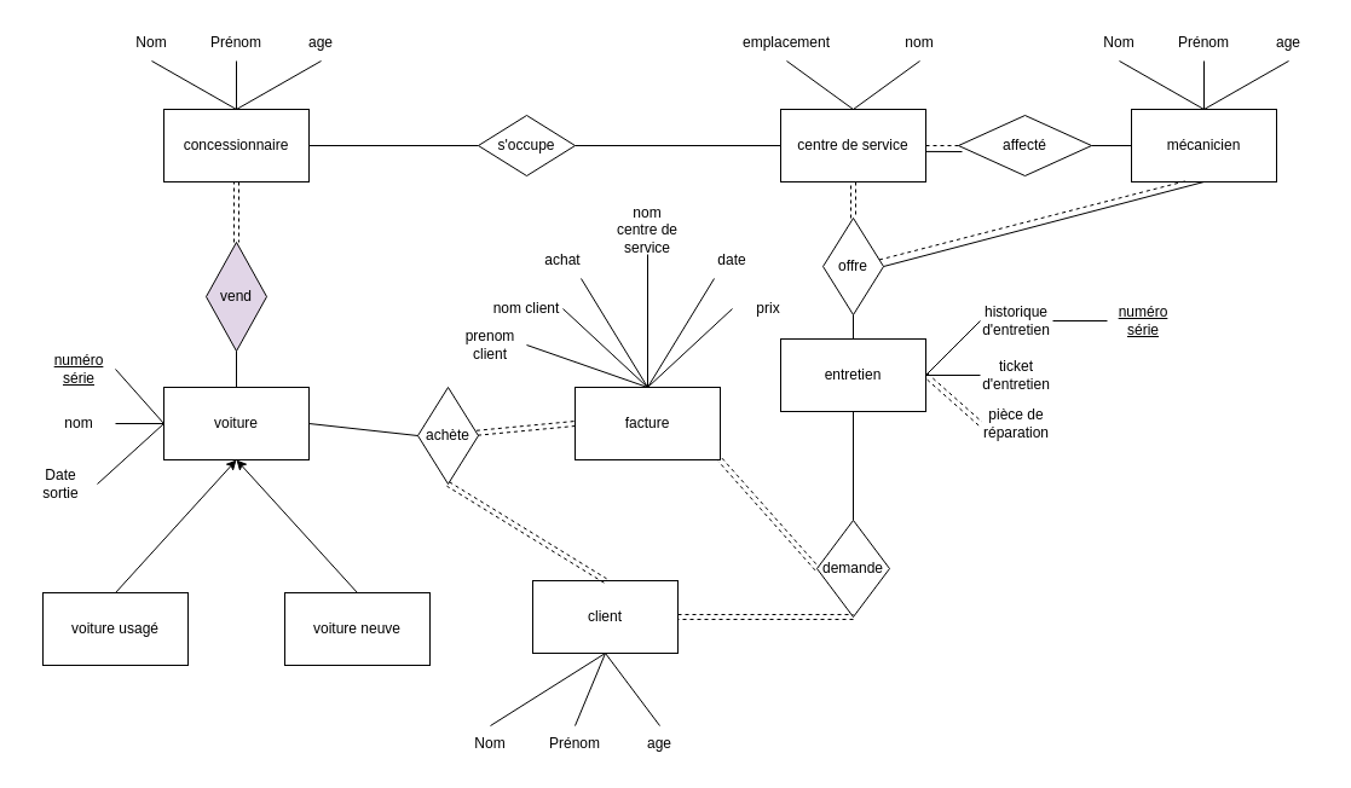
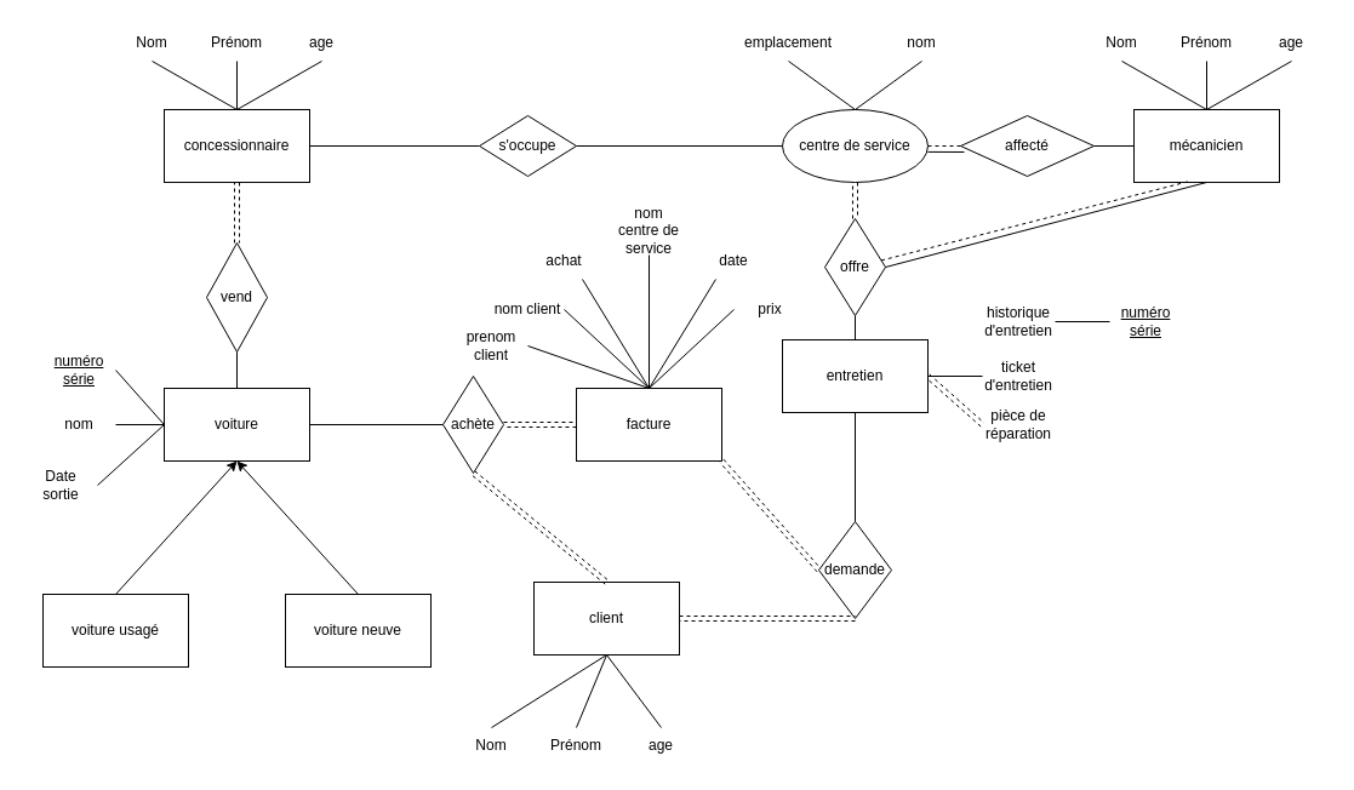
  <mxCell id="0" />
  <mxCell id="1" parent="0" />
  <mxCell id="2" value="concessionnaire" style="rounded=0;whiteSpace=wrap;html=1;" vertex="1" parent="1"><mxGeometry x="135" width="120" height="60" as="geometry" y="90" /></mxCell>
  <mxCell id="3" value="voiture neuve" style="rounded=0;whiteSpace=wrap;html=1;" vertex="1" parent="1"><mxGeometry x="235" y="490" width="120" height="60" as="geometry" /></mxCell>
  <mxCell id="4" value="voiture usagé" style="rounded=0;whiteSpace=wrap;html=1;" vertex="1" parent="1"><mxGeometry x="35" y="490" width="120" height="60" as="geometry" /></mxCell>
  <mxCell id="5" value="client" style="rounded=0;whiteSpace=wrap;html=1;" vertex="1" parent="1"><mxGeometry x="440" y="480" width="120" height="60" as="geometry" /></mxCell>
- <mxCell id="6" value="centre de service" style="rounded=0;whiteSpace=wrap;html=1;" vertex="1" parent="1"><mxGeometry x="645" width="120" height="60" as="geometry" y="90" /></mxCell>
+ <mxCell id="6" value="centre de service" style="ellipse;whiteSpace=wrap;html=1;" vertex="1" parent="1"><mxGeometry x="645" width="120" height="60" as="geometry" y="90" /></mxCell>
  <mxCell id="7" value="mécanicien" style="rounded=0;whiteSpace=wrap;html=1;" vertex="1" parent="1"><mxGeometry x="935" width="120" height="60" as="geometry" y="90" /></mxCell>
- <mxCell id="8" value="vend" style="rhombus;whiteSpace=wrap;html=1;fillColor=#e1d5e7;" vertex="1" parent="1"><mxGeometry x="170" y="200" width="50" height="90" as="geometry" /></mxCell>
+ <mxCell id="8" value="vend" style="rhombus;whiteSpace=wrap;html=1;" vertex="1" parent="1"><mxGeometry x="170" y="200" width="50" height="90" as="geometry" /></mxCell>
  <mxCell id="9" value="" style="endArrow=none;dashed=1;html=1;rounded=0;entryX=0.5;entryY=1;entryDx=0;entryDy=0;exitX=0.5;exitY=0;exitDx=0;exitDy=0;shape=link;" edge="1" parent="1" source="8" target="2"><mxGeometry width="50" height="50" relative="1" as="geometry"><mxPoint x="465" y="330" as="sourcePoint" /><mxPoint x="515" y="280" as="targetPoint" /></mxGeometry></mxCell>
  <mxCell id="10" value="s'occupe" style="rhombus;whiteSpace=wrap;html=1;" vertex="1" parent="1"><mxGeometry x="395" y="95" width="80" height="50" as="geometry" /></mxCell>
  <mxCell id="11" value="" style="endArrow=none;html=1;rounded=0;entryX=0;entryY=0.5;entryDx=0;entryDy=0;exitX=1;exitY=0.5;exitDx=0;exitDy=0;" edge="1" parent="1" source="2" target="10"><mxGeometry width="50" height="50" relative="1" as="geometry"><mxPoint x="465" y="330" as="sourcePoint" /><mxPoint x="515" y="280" as="targetPoint" /></mxGeometry></mxCell>
  <mxCell id="12" value="" style="endArrow=none;html=1;rounded=0;exitX=1;exitY=0.5;exitDx=0;exitDy=0;entryX=0;entryY=0.5;entryDx=0;entryDy=0;" edge="1" parent="1" source="10" target="6"><mxGeometry width="50" height="50" relative="1" as="geometry"><mxPoint x="465" y="330" as="sourcePoint" /><mxPoint x="515" y="280" as="targetPoint" /></mxGeometry></mxCell>
  <mxCell id="13" value="pièce de réparation" style="text;html=1;strokeColor=none;fillColor=none;align=center;verticalAlign=middle;whiteSpace=wrap;rounded=0;" vertex="1" parent="1"><mxGeometry x="810" y="335" width="60" height="30" as="geometry" /></mxCell>
  <mxCell id="14" value="voiture" style="rounded=0;whiteSpace=wrap;html=1;" vertex="1" parent="1"><mxGeometry x="135" y="320" width="120" height="60" as="geometry" /></mxCell>
  <mxCell id="15" value="" style="endArrow=classic;html=1;rounded=0;exitX=0.5;exitY=0;exitDx=0;exitDy=0;entryX=0.5;entryY=1;entryDx=0;entryDy=0;" edge="1" parent="1" source="4" target="14"><mxGeometry width="50" height="50" relative="1" as="geometry"><mxPoint x="505" y="430" as="sourcePoint" /><mxPoint x="555" y="380" as="targetPoint" /></mxGeometry></mxCell>
  <mxCell id="16" value="" style="endArrow=classic;html=1;rounded=0;exitX=0.5;exitY=0;exitDx=0;exitDy=0;entryX=0.5;entryY=1;entryDx=0;entryDy=0;" edge="1" parent="1" source="3" target="14"><mxGeometry width="50" height="50" relative="1" as="geometry"><mxPoint x="505" y="430" as="sourcePoint" /><mxPoint x="555" y="380" as="targetPoint" /></mxGeometry></mxCell>
  <mxCell id="17" value="" style="endArrow=none;html=1;rounded=0;exitX=0.5;exitY=0;exitDx=0;exitDy=0;entryX=0.5;entryY=1;entryDx=0;entryDy=0;" edge="1" parent="1" source="14" target="8"><mxGeometry width="50" height="50" relative="1" as="geometry"><mxPoint x="505" y="430" as="sourcePoint" /><mxPoint x="555" y="380" as="targetPoint" /></mxGeometry></mxCell>
- <mxCell id="18" value="achète" style="rhombus;whiteSpace=wrap;html=1;" vertex="1" parent="1"><mxGeometry x="345" y="320" width="50" height="80" as="geometry" /></mxCell>
+ <mxCell id="18" value="achète" style="rhombus;whiteSpace=wrap;html=1;" vertex="1" parent="1"><mxGeometry x="365" y="310" width="50" height="80" as="geometry" /></mxCell>
  <mxCell id="19" value="" style="endArrow=none;dashed=1;html=1;rounded=0;exitX=0.5;exitY=1;exitDx=0;exitDy=0;entryX=0.5;entryY=0;entryDx=0;entryDy=0;shape=link;" edge="1" parent="1" source="18" target="5"><mxGeometry width="50" height="50" relative="1" as="geometry"><mxPoint x="505" y="620" as="sourcePoint" /><mxPoint x="555" y="570" as="targetPoint" /></mxGeometry></mxCell>
  <mxCell id="20" value="" style="endArrow=none;html=1;rounded=0;exitX=1;exitY=0.5;exitDx=0;exitDy=0;entryX=0;entryY=0.5;entryDx=0;entryDy=0;" edge="1" parent="1" source="14" target="18"><mxGeometry width="50" height="50" relative="1" as="geometry"><mxPoint x="505" y="620" as="sourcePoint" /><mxPoint x="555" y="570" as="targetPoint" /></mxGeometry></mxCell>
  <mxCell id="21" value="offre" style="rhombus;whiteSpace=wrap;html=1;" vertex="1" parent="1"><mxGeometry x="680" y="180" width="50" height="80" as="geometry" /></mxCell>
  <mxCell id="22" value="" style="endArrow=none;dashed=1;html=1;rounded=0;entryX=0;entryY=0.5;entryDx=0;entryDy=0;shape=link;" edge="1" parent="1" source="18" target="44"><mxGeometry width="50" height="50" relative="1" as="geometry"><mxPoint x="505" y="620" as="sourcePoint" /><mxPoint x="465" y="415" as="targetPoint" /></mxGeometry></mxCell>
  <mxCell id="23" value="demande" style="rhombus;whiteSpace=wrap;html=1;" vertex="1" parent="1"><mxGeometry x="675" y="430" width="60" height="80" as="geometry" /></mxCell>
  <mxCell id="24" value="" style="endArrow=none;html=1;rounded=0;entryX=0.5;entryY=1;entryDx=0;entryDy=0;" edge="1" parent="1" source="78" target="21"><mxGeometry width="50" height="50" relative="1" as="geometry"><mxPoint x="505" y="320" as="sourcePoint" /><mxPoint x="555" y="270" as="targetPoint" /></mxGeometry></mxCell>
  <mxCell id="25" value="historique d'entretien" style="text;html=1;strokeColor=none;fillColor=none;align=center;verticalAlign=middle;whiteSpace=wrap;rounded=0;" vertex="1" parent="1"><mxGeometry x="810" y="250" width="60" height="30" as="geometry" /></mxCell>
  <mxCell id="26" value="ticket d'entretien" style="text;html=1;strokeColor=none;fillColor=none;align=center;verticalAlign=middle;whiteSpace=wrap;rounded=0;" vertex="1" parent="1"><mxGeometry x="810" y="295" width="60" height="30" as="geometry" /></mxCell>
  <mxCell id="27" value="affecté" style="rhombus;whiteSpace=wrap;html=1;" vertex="1" parent="1"><mxGeometry x="792" y="95" width="110" height="50" as="geometry" /></mxCell>
  <mxCell id="28" value="" style="endArrow=none;html=1;rounded=0;exitX=1;exitY=0.582;exitDx=0;exitDy=0;exitPerimeter=0;" edge="1" parent="1" source="6"><mxGeometry width="50" height="50" relative="1" as="geometry"><mxPoint x="755" y="150" as="sourcePoint" /><mxPoint x="795" y="125" as="targetPoint" /></mxGeometry></mxCell>
  <mxCell id="29" value="" style="endArrow=none;dashed=1;html=1;rounded=0;entryX=0;entryY=0.5;entryDx=0;entryDy=0;exitX=1;exitY=0.5;exitDx=0;exitDy=0;" edge="1" parent="1" source="6" target="27"><mxGeometry width="50" height="50" relative="1" as="geometry"><mxPoint x="505" y="310" as="sourcePoint" /><mxPoint x="555" y="260" as="targetPoint" /></mxGeometry></mxCell>
  <mxCell id="30" value="" style="endArrow=none;html=1;rounded=0;entryX=0;entryY=0.5;entryDx=0;entryDy=0;exitX=1;exitY=0.5;exitDx=0;exitDy=0;" edge="1" parent="1" source="27" target="7"><mxGeometry width="50" height="50" relative="1" as="geometry"><mxPoint x="485" y="300" as="sourcePoint" /><mxPoint x="915" y="180" as="targetPoint" /></mxGeometry></mxCell>
  <mxCell id="31" value="" style="endArrow=none;html=1;rounded=0;entryX=0.5;entryY=1;entryDx=0;entryDy=0;exitX=1;exitY=0.5;exitDx=0;exitDy=0;" edge="1" parent="1" source="21" target="7"><mxGeometry width="50" height="50" relative="1" as="geometry"><mxPoint x="485" y="300" as="sourcePoint" /><mxPoint x="535" y="250" as="targetPoint" /></mxGeometry></mxCell>
  <mxCell id="32" value="" style="endArrow=none;dashed=1;html=1;rounded=0;entryX=0.385;entryY=0.983;entryDx=0;entryDy=0;entryPerimeter=0;" edge="1" parent="1" source="21" target="7"><mxGeometry width="50" height="50" relative="1" as="geometry"><mxPoint x="895" y="300" as="sourcePoint" /><mxPoint x="945" y="250" as="targetPoint" /></mxGeometry></mxCell>
  <mxCell id="33" value="" style="endArrow=none;html=1;rounded=0;exitX=0.5;exitY=0;exitDx=0;exitDy=0;entryX=0.5;entryY=1;entryDx=0;entryDy=0;" edge="1" parent="1" source="23" target="78"><mxGeometry width="50" height="50" relative="1" as="geometry"><mxPoint x="535" y="340" as="sourcePoint" /><mxPoint x="585" y="290" as="targetPoint" /></mxGeometry></mxCell>
  <mxCell id="34" value="" style="endArrow=none;dashed=1;html=1;rounded=0;shape=link;entryX=0.5;entryY=1;entryDx=0;entryDy=0;exitX=1;exitY=0.5;exitDx=0;exitDy=0;" edge="1" parent="1" source="5" target="23"><mxGeometry width="50" height="50" relative="1" as="geometry"><mxPoint x="545" y="350" as="sourcePoint" /><mxPoint x="595" y="300" as="targetPoint" /></mxGeometry></mxCell>
  <mxCell id="35" value="" style="endArrow=none;dashed=1;html=1;rounded=0;shape=link;entryX=0.5;entryY=1;entryDx=0;entryDy=0;exitX=0.5;exitY=0;exitDx=0;exitDy=0;" edge="1" parent="1" source="21" target="6"><mxGeometry width="50" height="50" relative="1" as="geometry"><mxPoint x="545" y="520" as="sourcePoint" /><mxPoint x="685" y="520" as="targetPoint" /></mxGeometry></mxCell>
- <mxCell id="36" value="" style="endArrow=none;html=1;rounded=0;entryX=0;entryY=0.5;entryDx=0;entryDy=0;exitX=1;exitY=0.5;exitDx=0;exitDy=0;" edge="1" parent="1" source="78" target="25"><mxGeometry width="50" height="50" relative="1" as="geometry"><mxPoint x="545" y="350" as="sourcePoint" /><mxPoint x="595" y="300" as="targetPoint" /></mxGeometry></mxCell>
  <mxCell id="37" value="" style="endArrow=none;html=1;rounded=0;entryX=0;entryY=0.5;entryDx=0;entryDy=0;startArrow=none;" edge="1" parent="1" source="78" target="26"><mxGeometry width="50" height="50" relative="1" as="geometry"><mxPoint x="735" y="310" as="sourcePoint" /><mxPoint x="595" y="300" as="targetPoint" /></mxGeometry></mxCell>
  <mxCell id="38" value="" style="endArrow=none;dashed=1;html=1;rounded=0;shape=link;entryX=0;entryY=0.5;entryDx=0;entryDy=0;exitX=1;exitY=0.5;exitDx=0;exitDy=0;" edge="1" parent="1" source="78" target="13"><mxGeometry width="50" height="50" relative="1" as="geometry"><mxPoint x="545" y="350" as="sourcePoint" /><mxPoint x="595" y="300" as="targetPoint" /></mxGeometry></mxCell>
  <mxCell id="39" value="" style="endArrow=none;html=1;rounded=0;exitX=1;exitY=0.5;exitDx=0;exitDy=0;entryX=0;entryY=0.5;entryDx=0;entryDy=0;" edge="1" parent="1" source="25" target="40"><mxGeometry width="50" height="50" relative="1" as="geometry"><mxPoint x="545" y="350" as="sourcePoint" /><mxPoint x="905" y="240" as="targetPoint" /></mxGeometry></mxCell>
  <mxCell id="40" value="&lt;u&gt;numéro série&lt;/u&gt;" style="text;html=1;strokeColor=none;fillColor=none;align=center;verticalAlign=middle;whiteSpace=wrap;rounded=0;" vertex="1" parent="1"><mxGeometry x="915" y="250" width="60" height="30" as="geometry" /></mxCell>
  <mxCell id="41" value="Nom" style="text;html=1;strokeColor=none;fillColor=none;align=center;verticalAlign=middle;whiteSpace=wrap;rounded=0;" vertex="1" parent="1"><mxGeometry x="95" y="20" width="60" height="30" as="geometry" /></mxCell>
  <mxCell id="42" value="Prénom" style="text;html=1;strokeColor=none;fillColor=none;align=center;verticalAlign=middle;whiteSpace=wrap;rounded=0;" vertex="1" parent="1"><mxGeometry x="165" y="20" width="60" height="30" as="geometry" /></mxCell>
  <mxCell id="43" value="age" style="text;html=1;strokeColor=none;fillColor=none;align=center;verticalAlign=middle;whiteSpace=wrap;rounded=0;" vertex="1" parent="1"><mxGeometry x="235" y="20" width="60" height="30" as="geometry" /></mxCell>
  <mxCell id="44" value="facture" style="rounded=0;whiteSpace=wrap;html=1;" vertex="1" parent="1"><mxGeometry x="475" y="320" width="120" height="60" as="geometry" /></mxCell>
  <mxCell id="45" value="" style="endArrow=none;dashed=1;html=1;rounded=0;entryX=0;entryY=0.5;entryDx=0;entryDy=0;exitX=1;exitY=1;exitDx=0;exitDy=0;shape=link;" edge="1" parent="1" source="44" target="23"><mxGeometry width="50" height="50" relative="1" as="geometry"><mxPoint x="545" y="340" as="sourcePoint" /><mxPoint x="595" y="290" as="targetPoint" /></mxGeometry></mxCell>
  <mxCell id="46" value="&lt;u&gt;numéro série&lt;/u&gt;" style="text;html=1;strokeColor=none;fillColor=none;align=center;verticalAlign=middle;whiteSpace=wrap;rounded=0;" vertex="1" parent="1"><mxGeometry x="35" y="290" width="60" height="30" as="geometry" /></mxCell>
  <mxCell id="47" value="nom" style="text;html=1;strokeColor=none;fillColor=none;align=center;verticalAlign=middle;whiteSpace=wrap;rounded=0;" vertex="1" parent="1"><mxGeometry x="35" y="335" width="60" height="30" as="geometry" /></mxCell>
  <mxCell id="48" value="Date sortie" style="text;html=1;strokeColor=none;fillColor=none;align=center;verticalAlign=middle;whiteSpace=wrap;rounded=0;" vertex="1" parent="1"><mxGeometry x="20" y="385" width="60" height="30" as="geometry" /></mxCell>
  <mxCell id="49" value="" style="endArrow=none;html=1;rounded=0;exitX=1;exitY=0.5;exitDx=0;exitDy=0;entryX=0;entryY=0.5;entryDx=0;entryDy=0;" edge="1" parent="1" source="48" target="14"><mxGeometry width="50" height="50" relative="1" as="geometry"><mxPoint x="445" y="430" as="sourcePoint" /><mxPoint x="495" y="380" as="targetPoint" /></mxGeometry></mxCell>
  <mxCell id="50" value="" style="endArrow=none;html=1;rounded=0;exitX=1;exitY=0.5;exitDx=0;exitDy=0;entryX=0;entryY=0.5;entryDx=0;entryDy=0;" edge="1" parent="1" source="47" target="14"><mxGeometry width="50" height="50" relative="1" as="geometry"><mxPoint x="445" y="430" as="sourcePoint" /><mxPoint x="495" y="380" as="targetPoint" /></mxGeometry></mxCell>
  <mxCell id="51" value="" style="endArrow=none;html=1;rounded=0;exitX=1;exitY=0.5;exitDx=0;exitDy=0;entryX=0;entryY=0.5;entryDx=0;entryDy=0;" edge="1" parent="1" source="46" target="14"><mxGeometry width="50" height="50" relative="1" as="geometry"><mxPoint x="445" y="430" as="sourcePoint" /><mxPoint x="495" y="380" as="targetPoint" /></mxGeometry></mxCell>
  <mxCell id="52" value="" style="endArrow=none;html=1;rounded=0;entryX=0.5;entryY=1;entryDx=0;entryDy=0;exitX=0.5;exitY=0;exitDx=0;exitDy=0;" edge="1" parent="1" source="2" target="43"><mxGeometry width="50" height="50" relative="1" as="geometry"><mxPoint x="445" y="130" as="sourcePoint" /><mxPoint x="495" y="80" as="targetPoint" /></mxGeometry></mxCell>
  <mxCell id="53" value="" style="endArrow=none;html=1;rounded=0;entryX=0.5;entryY=1;entryDx=0;entryDy=0;" edge="1" parent="1" target="42"><mxGeometry width="50" height="50" relative="1" as="geometry"><mxPoint x="195" as="sourcePoint" y="90" /><mxPoint x="495" y="80" as="targetPoint" /></mxGeometry></mxCell>
  <mxCell id="54" value="" style="endArrow=none;html=1;rounded=0;entryX=0.5;entryY=1;entryDx=0;entryDy=0;exitX=0.5;exitY=0;exitDx=0;exitDy=0;" edge="1" parent="1" source="2" target="41"><mxGeometry width="50" height="50" relative="1" as="geometry"><mxPoint x="445" y="130" as="sourcePoint" /><mxPoint x="495" y="80" as="targetPoint" /></mxGeometry></mxCell>
  <mxCell id="55" value="Nom" style="text;html=1;strokeColor=none;fillColor=none;align=center;verticalAlign=middle;whiteSpace=wrap;rounded=0;" vertex="1" parent="1"><mxGeometry x="375" y="600" width="60" height="30" as="geometry" /></mxCell>
  <mxCell id="56" value="Prénom" style="text;html=1;strokeColor=none;fillColor=none;align=center;verticalAlign=middle;whiteSpace=wrap;rounded=0;" vertex="1" parent="1"><mxGeometry x="445" y="600" width="60" height="30" as="geometry" /></mxCell>
  <mxCell id="57" value="age" style="text;html=1;strokeColor=none;fillColor=none;align=center;verticalAlign=middle;whiteSpace=wrap;rounded=0;" vertex="1" parent="1"><mxGeometry x="515" y="600" width="60" height="30" as="geometry" /></mxCell>
  <mxCell id="58" value="" style="endArrow=none;html=1;rounded=0;entryX=0.5;entryY=1;entryDx=0;entryDy=0;exitX=0.5;exitY=0;exitDx=0;exitDy=0;" edge="1" parent="1" source="55" target="5"><mxGeometry width="50" height="50" relative="1" as="geometry"><mxPoint x="445" y="460" as="sourcePoint" /><mxPoint x="495" y="410" as="targetPoint" /></mxGeometry></mxCell>
  <mxCell id="59" value="" style="endArrow=none;html=1;rounded=0;exitX=0.5;exitY=1;exitDx=0;exitDy=0;entryX=0.5;entryY=0;entryDx=0;entryDy=0;" edge="1" parent="1" source="5" target="56"><mxGeometry width="50" height="50" relative="1" as="geometry"><mxPoint x="445" y="460" as="sourcePoint" /><mxPoint x="495" y="410" as="targetPoint" /></mxGeometry></mxCell>
  <mxCell id="60" value="" style="endArrow=none;html=1;rounded=0;entryX=0.5;entryY=1;entryDx=0;entryDy=0;exitX=0.5;exitY=0;exitDx=0;exitDy=0;" edge="1" parent="1" source="57" target="5"><mxGeometry width="50" height="50" relative="1" as="geometry"><mxPoint x="445" y="460" as="sourcePoint" /><mxPoint x="495" y="410" as="targetPoint" /></mxGeometry></mxCell>
  <mxCell id="61" value="Nom" style="text;html=1;strokeColor=none;fillColor=none;align=center;verticalAlign=middle;whiteSpace=wrap;rounded=0;" vertex="1" parent="1"><mxGeometry x="895" y="20" width="60" height="30" as="geometry" /></mxCell>
  <mxCell id="62" value="Prénom" style="text;html=1;strokeColor=none;fillColor=none;align=center;verticalAlign=middle;whiteSpace=wrap;rounded=0;" vertex="1" parent="1"><mxGeometry x="965" y="20" width="60" height="30" as="geometry" /></mxCell>
  <mxCell id="63" value="age" style="text;html=1;strokeColor=none;fillColor=none;align=center;verticalAlign=middle;whiteSpace=wrap;rounded=0;" vertex="1" parent="1"><mxGeometry x="1035" y="20" width="60" height="30" as="geometry" /></mxCell>
  <mxCell id="64" value="" style="endArrow=none;html=1;rounded=0;exitX=0.5;exitY=1;exitDx=0;exitDy=0;entryX=0.5;entryY=0;entryDx=0;entryDy=0;" edge="1" parent="1" source="61" target="7"><mxGeometry width="50" height="50" relative="1" as="geometry"><mxPoint x="595" y="160" as="sourcePoint" /><mxPoint x="645" y="110" as="targetPoint" /></mxGeometry></mxCell>
  <mxCell id="65" value="" style="endArrow=none;html=1;rounded=0;exitX=0.5;exitY=1;exitDx=0;exitDy=0;entryX=0.5;entryY=0;entryDx=0;entryDy=0;" edge="1" parent="1" source="62" target="7"><mxGeometry width="50" height="50" relative="1" as="geometry"><mxPoint x="595" y="160" as="sourcePoint" /><mxPoint x="995" y="80" as="targetPoint" /></mxGeometry></mxCell>
  <mxCell id="66" value="" style="endArrow=none;html=1;rounded=0;exitX=0.5;exitY=1;exitDx=0;exitDy=0;entryX=0.5;entryY=0;entryDx=0;entryDy=0;" edge="1" parent="1" source="63" target="7"><mxGeometry width="50" height="50" relative="1" as="geometry"><mxPoint x="595" y="160" as="sourcePoint" /><mxPoint x="645" y="110" as="targetPoint" /></mxGeometry></mxCell>
  <mxCell id="67" value="emplacement" style="text;html=1;strokeColor=none;fillColor=none;align=center;verticalAlign=middle;whiteSpace=wrap;rounded=0;" vertex="1" parent="1"><mxGeometry x="620" y="20" width="60" height="30" as="geometry" /></mxCell>
  <mxCell id="68" value="nom" style="text;html=1;strokeColor=none;fillColor=none;align=center;verticalAlign=middle;whiteSpace=wrap;rounded=0;" vertex="1" parent="1"><mxGeometry x="730" y="20" width="60" height="30" as="geometry" /></mxCell>
  <mxCell id="69" value="" style="endArrow=none;html=1;rounded=0;exitX=0.5;exitY=1;exitDx=0;exitDy=0;entryX=0.5;entryY=0;entryDx=0;entryDy=0;" edge="1" parent="1" source="67" target="6"><mxGeometry width="50" height="50" relative="1" as="geometry"><mxPoint x="595" y="260" as="sourcePoint" /><mxPoint x="645" y="210" as="targetPoint" /></mxGeometry></mxCell>
  <mxCell id="70" value="" style="endArrow=none;html=1;rounded=0;entryX=0.5;entryY=1;entryDx=0;entryDy=0;exitX=0.5;exitY=0;exitDx=0;exitDy=0;" edge="1" parent="1" source="6" target="68"><mxGeometry width="50" height="50" relative="1" as="geometry"><mxPoint x="595" y="260" as="sourcePoint" /><mxPoint x="645" y="210" as="targetPoint" /></mxGeometry></mxCell>
  <mxCell id="71" value="achat" style="text;html=1;strokeColor=none;fillColor=none;align=center;verticalAlign=middle;whiteSpace=wrap;rounded=0;" vertex="1" parent="1"><mxGeometry x="435" y="200" width="60" height="30" as="geometry" /></mxCell>
  <mxCell id="72" value="prix" style="text;html=1;strokeColor=none;fillColor=none;align=center;verticalAlign=middle;whiteSpace=wrap;rounded=0;" vertex="1" parent="1"><mxGeometry x="605" y="240" width="60" height="30" as="geometry" /></mxCell>
  <mxCell id="73" value="nom client" style="text;html=1;strokeColor=none;fillColor=none;align=center;verticalAlign=middle;whiteSpace=wrap;rounded=0;" vertex="1" parent="1"><mxGeometry x="405" y="240" width="60" height="30" as="geometry" /></mxCell>
  <mxCell id="74" value="prenom client" style="text;html=1;strokeColor=none;fillColor=none;align=center;verticalAlign=middle;whiteSpace=wrap;rounded=0;" vertex="1" parent="1"><mxGeometry x="375" y="270" width="60" height="30" as="geometry" /></mxCell>
  <mxCell id="75" value="nom centre de service" style="text;html=1;strokeColor=none;fillColor=none;align=center;verticalAlign=middle;whiteSpace=wrap;rounded=0;" vertex="1" parent="1"><mxGeometry x="505" y="170" width="60" height="40" as="geometry" /></mxCell>
  <mxCell id="76" value="date" style="text;html=1;strokeColor=none;fillColor=none;align=center;verticalAlign=middle;whiteSpace=wrap;rounded=0;" vertex="1" parent="1"><mxGeometry x="575" y="200" width="60" height="30" as="geometry" /></mxCell>
  <mxCell id="77" value="" style="endArrow=none;html=1;rounded=0;entryX=0;entryY=0.5;entryDx=0;entryDy=0;" edge="1" parent="1" target="78"><mxGeometry width="50" height="50" relative="1" as="geometry"><mxPoint x="735" y="310" as="sourcePoint" /><mxPoint x="775" y="310" as="targetPoint" /></mxGeometry></mxCell>
  <mxCell id="78" value="entretien" style="rounded=0;whiteSpace=wrap;html=1;" vertex="1" parent="1"><mxGeometry x="645" y="280" width="120" height="60" as="geometry" /></mxCell>
  <mxCell id="79" value="" style="endArrow=none;html=1;rounded=0;exitX=1;exitY=0.5;exitDx=0;exitDy=0;entryX=0.5;entryY=0;entryDx=0;entryDy=0;" edge="1" parent="1" source="74" target="44"><mxGeometry width="50" height="50" relative="1" as="geometry"><mxPoint x="615" y="440" as="sourcePoint" /><mxPoint x="665" y="390" as="targetPoint" /></mxGeometry></mxCell>
  <mxCell id="80" value="" style="endArrow=none;html=1;rounded=0;exitX=1;exitY=0.5;exitDx=0;exitDy=0;" edge="1" parent="1" source="73"><mxGeometry width="50" height="50" relative="1" as="geometry"><mxPoint x="615" y="440" as="sourcePoint" /><mxPoint x="535" y="320" as="targetPoint" /></mxGeometry></mxCell>
  <mxCell id="81" value="" style="endArrow=none;html=1;rounded=0;exitX=0.75;exitY=1;exitDx=0;exitDy=0;" edge="1" parent="1" source="71"><mxGeometry width="50" height="50" relative="1" as="geometry"><mxPoint x="615" y="440" as="sourcePoint" /><mxPoint x="535" y="320" as="targetPoint" /></mxGeometry></mxCell>
  <mxCell id="82" value="" style="endArrow=none;html=1;rounded=0;entryX=0.5;entryY=1;entryDx=0;entryDy=0;" edge="1" parent="1" source="44" target="75"><mxGeometry width="50" height="50" relative="1" as="geometry"><mxPoint x="615" y="440" as="sourcePoint" /><mxPoint x="665" y="390" as="targetPoint" /></mxGeometry></mxCell>
  <mxCell id="83" value="" style="endArrow=none;html=1;rounded=0;exitX=0.5;exitY=0;exitDx=0;exitDy=0;entryX=0.25;entryY=1;entryDx=0;entryDy=0;" edge="1" parent="1" source="44" target="76"><mxGeometry width="50" height="50" relative="1" as="geometry"><mxPoint x="615" y="440" as="sourcePoint" /><mxPoint x="665" y="390" as="targetPoint" /></mxGeometry></mxCell>
  <mxCell id="84" value="" style="endArrow=none;html=1;rounded=0;entryX=0;entryY=0.5;entryDx=0;entryDy=0;" edge="1" parent="1" target="72"><mxGeometry width="50" height="50" relative="1" as="geometry"><mxPoint x="535" y="320" as="sourcePoint" /><mxPoint x="665" y="390" as="targetPoint" /></mxGeometry></mxCell>
